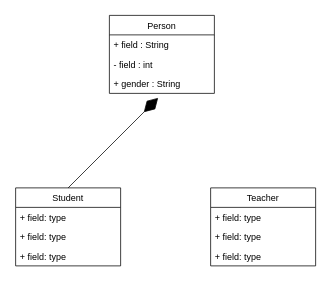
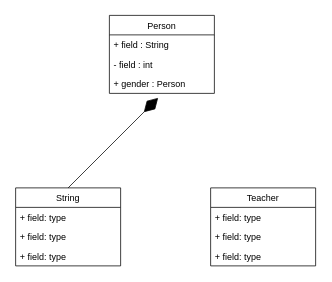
  <mxCell id="0" />
  <mxCell id="1" parent="0" />
  <mxCell id="2" value="Person" style="swimlane;fontStyle=0;childLayout=stackLayout;horizontal=1;startSize=26;fillColor=none;horizontalStack=0;resizeParent=1;resizeParentMax=0;resizeLast=0;collapsible=1;marginBottom=0;" vertex="1" parent="1"><mxGeometry x="145" y="20" width="140" height="104" as="geometry" /></mxCell>
  <mxCell id="3" value="+ field : String" style="text;strokeColor=none;fillColor=none;align=left;verticalAlign=top;spacingLeft=4;spacingRight=4;overflow=hidden;rotatable=0;points=[[0,0.5],[1,0.5]];portConstraint=eastwest;" vertex="1" parent="2"><mxGeometry y="26" width="140" height="26" as="geometry" /></mxCell>
  <mxCell id="4" value="- field : int" style="text;strokeColor=none;fillColor=none;align=left;verticalAlign=top;spacingLeft=4;spacingRight=4;overflow=hidden;rotatable=0;points=[[0,0.5],[1,0.5]];portConstraint=eastwest;" vertex="1" parent="2"><mxGeometry y="52" width="140" height="26" as="geometry" /></mxCell>
- <mxCell id="5" value="+ gender : String" style="text;strokeColor=none;fillColor=none;align=left;verticalAlign=top;spacingLeft=4;spacingRight=4;overflow=hidden;rotatable=0;points=[[0,0.5],[1,0.5]];portConstraint=eastwest;" vertex="1" parent="2"><mxGeometry y="78" width="140" height="26" as="geometry" /></mxCell>
+ <mxCell id="5" value="+ gender : Person" style="text;strokeColor=none;fillColor=none;align=left;verticalAlign=top;spacingLeft=4;spacingRight=4;overflow=hidden;rotatable=0;points=[[0,0.5],[1,0.5]];portConstraint=eastwest;" vertex="1" parent="2"><mxGeometry y="78" width="140" height="26" as="geometry" /></mxCell>
  <mxCell id="6" value="Teacher" style="swimlane;fontStyle=0;childLayout=stackLayout;horizontal=1;startSize=26;fillColor=none;horizontalStack=0;resizeParent=1;resizeParentMax=0;resizeLast=0;collapsible=1;marginBottom=0;" vertex="1" parent="1"><mxGeometry x="280" y="250" width="140" height="104" as="geometry" /></mxCell>
  <mxCell id="7" value="+ field: type" style="text;strokeColor=none;fillColor=none;align=left;verticalAlign=top;spacingLeft=4;spacingRight=4;overflow=hidden;rotatable=0;points=[[0,0.5],[1,0.5]];portConstraint=eastwest;" vertex="1" parent="6"><mxGeometry y="26" width="140" height="26" as="geometry" /></mxCell>
  <mxCell id="8" value="+ field: type" style="text;strokeColor=none;fillColor=none;align=left;verticalAlign=top;spacingLeft=4;spacingRight=4;overflow=hidden;rotatable=0;points=[[0,0.5],[1,0.5]];portConstraint=eastwest;" vertex="1" parent="6"><mxGeometry y="52" width="140" height="26" as="geometry" /></mxCell>
  <mxCell id="9" value="+ field: type" style="text;strokeColor=none;fillColor=none;align=left;verticalAlign=top;spacingLeft=4;spacingRight=4;overflow=hidden;rotatable=0;points=[[0,0.5],[1,0.5]];portConstraint=eastwest;" vertex="1" parent="6"><mxGeometry y="78" width="140" height="26" as="geometry" /></mxCell>
- <mxCell id="10" value="Student" style="swimlane;fontStyle=0;childLayout=stackLayout;horizontal=1;startSize=26;fillColor=none;horizontalStack=0;resizeParent=1;resizeParentMax=0;resizeLast=0;collapsible=1;marginBottom=0;" vertex="1" parent="1"><mxGeometry x="20" y="250" width="140" height="104" as="geometry" /></mxCell>
+ <mxCell id="10" value="String" style="swimlane;fontStyle=0;childLayout=stackLayout;horizontal=1;startSize=26;fillColor=none;horizontalStack=0;resizeParent=1;resizeParentMax=0;resizeLast=0;collapsible=1;marginBottom=0;" vertex="1" parent="1"><mxGeometry x="20" y="250" width="140" height="104" as="geometry" /></mxCell>
  <mxCell id="11" value="+ field: type" style="text;strokeColor=none;fillColor=none;align=left;verticalAlign=top;spacingLeft=4;spacingRight=4;overflow=hidden;rotatable=0;points=[[0,0.5],[1,0.5]];portConstraint=eastwest;" vertex="1" parent="10"><mxGeometry y="26" width="140" height="26" as="geometry" /></mxCell>
  <mxCell id="12" value="+ field: type" style="text;strokeColor=none;fillColor=none;align=left;verticalAlign=top;spacingLeft=4;spacingRight=4;overflow=hidden;rotatable=0;points=[[0,0.5],[1,0.5]];portConstraint=eastwest;" vertex="1" parent="10"><mxGeometry y="52" width="140" height="26" as="geometry" /></mxCell>
  <mxCell id="13" value="+ field: type" style="text;strokeColor=none;fillColor=none;align=left;verticalAlign=top;spacingLeft=4;spacingRight=4;overflow=hidden;rotatable=0;points=[[0,0.5],[1,0.5]];portConstraint=eastwest;" vertex="1" parent="10"><mxGeometry y="78" width="140" height="26" as="geometry" /></mxCell>
  <mxCell id="14" value="" style="endArrow=diamondThin;endFill=1;endSize=24;html=1;rounded=0;exitX=0.5;exitY=0;exitDx=0;exitDy=0;" edge="1" parent="1" source="10"><mxGeometry width="160" relative="1" as="geometry"><mxPoint x="200" y="210" as="sourcePoint" /><mxPoint x="210" y="130" as="targetPoint" /></mxGeometry></mxCell>
